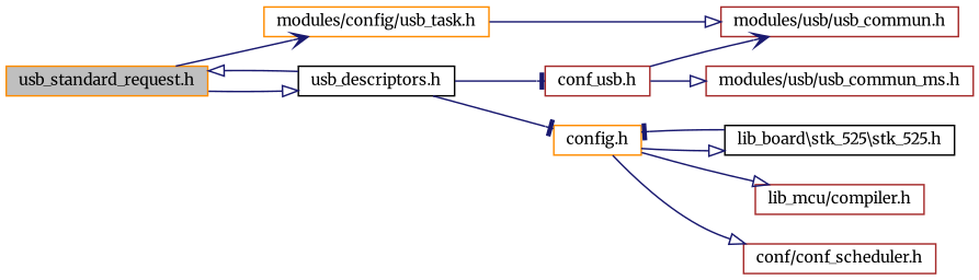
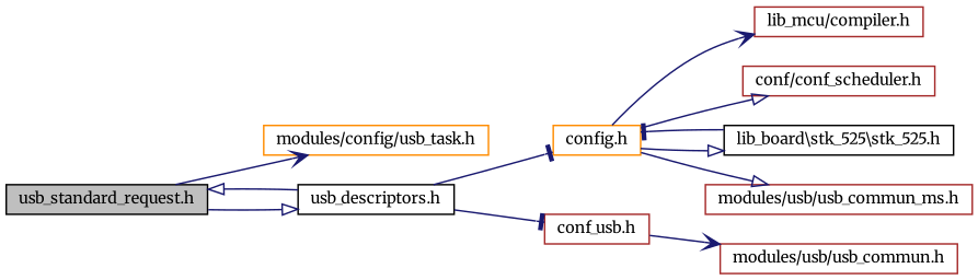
  digraph {
    fontname=Merriweather
    rankdir=LR
    node [color=brown fillcolor=white fontname=Merriweather fontsize=10 shape=record style=filled]
    edge [arrowhead=onormal color=midnightblue fontname=Merriweather fontsize=10 labelfontname="FreeSans.ttf" labelfontsize=10 style=solid]
-   n1 [color=darkorange fillcolor=grey75 fontcolor=black height=0.2 label="usb_standard_request.h" width=0.4]
+   n1 [color=black fillcolor=grey75 fontcolor=black height=0.2 label="usb_standard_request.h" width=0.4]
    n2 [color=darkorange height=0.2 label="modules/config/usb_task.h" width=0.4]
    n3 [color=black height=0.2 label="usb_descriptors.h" width=0.4]
    n4 [height=0.2 label="modules/usb/usb_commun.h" width=0.4]
    n5 [color=darkorange height=0.2 label="config.h" width=0.4]
    n6 [height=0.2 label="conf_usb.h" width=0.4]
    n7 [height=0.2 label="lib_mcu/compiler.h" width=0.4]
    n8 [height=0.2 label="conf/conf_scheduler.h" width=0.4]
    n9 [color=black height=0.2 label="lib_board\\stk_525\\stk_525.h" width=0.4]
    n10 [height=0.2 label="modules/usb/usb_commun_ms.h" width=0.4]
    n1 -> n2 [arrowhead=vee]
    n1 -> n3
-   n2 -> n4
    n3 -> n1
    n3 -> n5 [arrowhead=tee]
    n3 -> n6 [arrowhead=tee]
-   n5 -> n7
+   n5 -> n7 [arrowhead=vee]
    n5 -> n8
    n5 -> n9
    n6 -> n4 [arrowhead=vee]
-   n6 -> n10
+   n5 -> n10
    n9 -> n5 [arrowhead=tee]
  }
